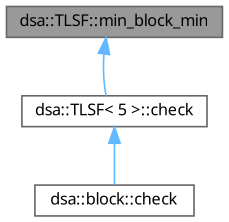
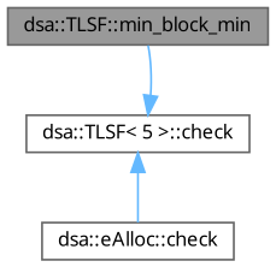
  digraph {
    fontname="Noto Sans"
    rankdir=TB
    node [color=grey40 fillcolor=white fontname="Noto Sans" fontsize=10 shape=box style=filled]
    edge [color=steelblue1 dir=back fontname="Noto Sans" fontsize=10 labelfontname=Helvetica labelfontsize=10 style=solid]
    n1 [color=gray40 fillcolor=grey60 fontcolor=black height=0.2 label="dsa::TLSF::min_block_min" width=0.4]
    n2 [height=0.2 label="dsa::TLSF\< 5 \>::check" width=0.4]
-   n3 [height=0.2 label="dsa::block::check" width=0.4]
-   n1 -> n2
+   n3 [height=0.2 label="dsa::eAlloc::check" width=0.4]
+   n2 -> n1
    n2 -> n3
  }
